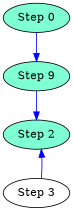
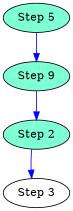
  digraph {
    node [fillcolor=aquamarine style=filled]
    edge [color=blue]
-   "Step 0" [height=0.5 width=0.98462]
+   "Step 0" [height=0.5 width=0.98462 label="Step 5"]
    n2 [height=0.5 label="Step 9" width=0.98462]
    "Step 2" [height=0.5 width=0.98462]
    "Step 3" [fillcolor=white height=0.5 width=0.98462]
    "Step 0" -> n2
    n2 -> "Step 2"
-   "Step 3" -> "Step 2"
+   "Step 2" -> "Step 3"
  }
